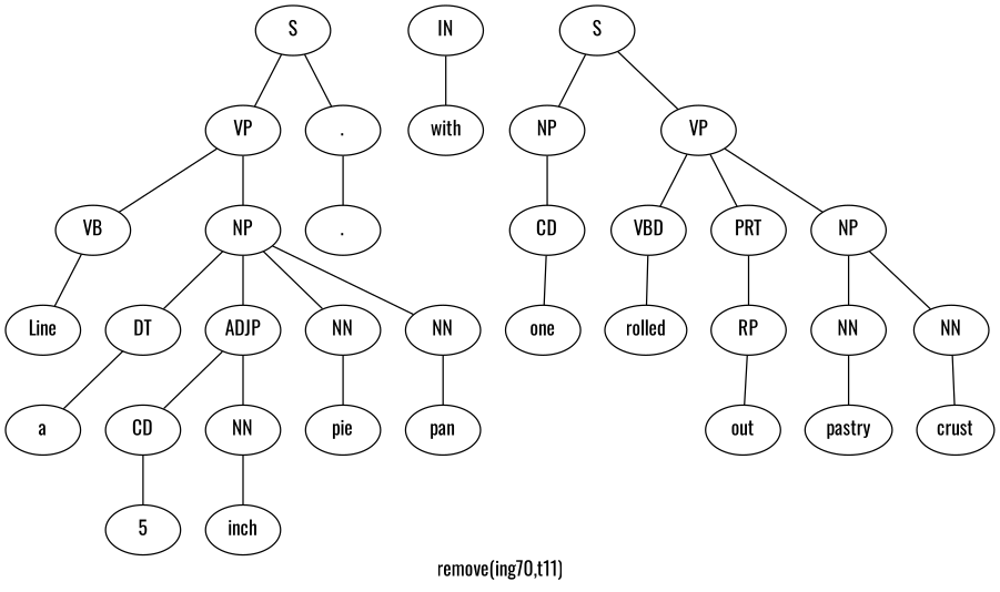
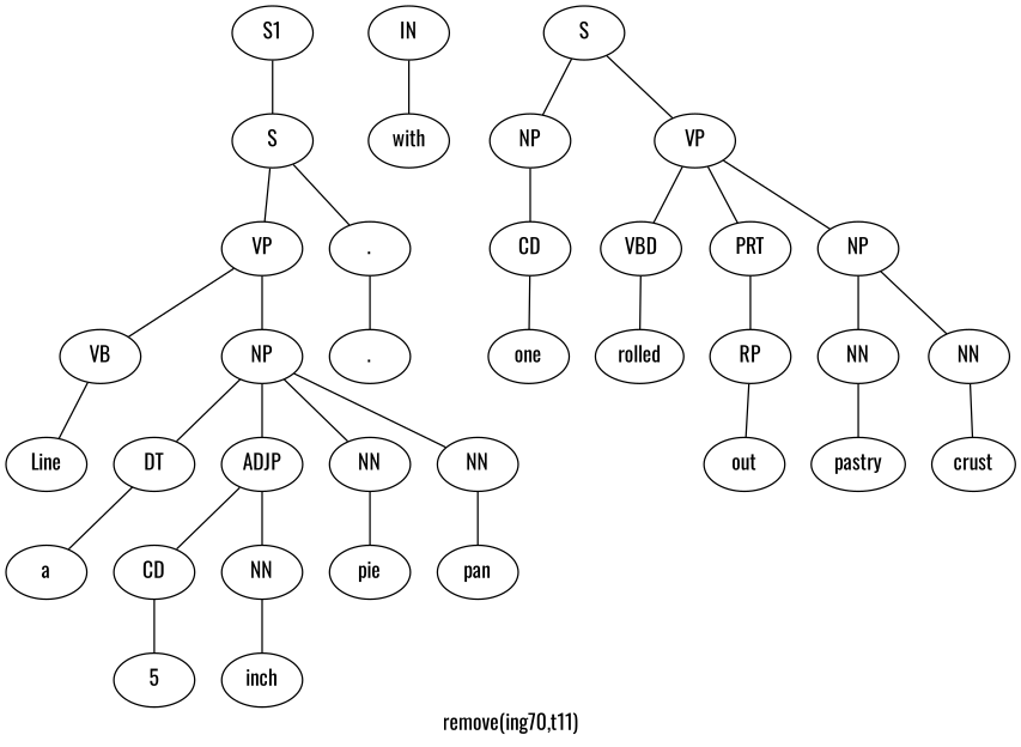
  graph {
    fontname=Oswald
    label="remove(ing70,t11)"
    node [fontname=Oswald]
    edge [fontname=Oswald]
+   n1 [label=S1]
    n2 [label=S]
    n3 [label=VP]
    n4 [label="."]
    n5 [label=VB]
    n6 [label=NP]
    n7 [label="."]
    n8 [label=Line]
    n9 [label=DT]
    n10 [label=ADJP]
    n11 [label=NN]
    n12 [label=NN]
    n13 [label=a]
    n14 [label=CD]
    n15 [label=NN]
    n16 [label=pie]
    n17 [label=pan]
    n18 [label=5]
    n19 [label=inch]
    n20 [label=IN]
    n21 [label=with]
    n22 [label=S]
    n23 [label=NP]
    n24 [label=VP]
    n25 [label=CD]
    n26 [label=VBD]
    n27 [label=PRT]
    n28 [label=NP]
    n29 [label=one]
    n30 [label=rolled]
    n31 [label=RP]
    n32 [label=NN]
    n33 [label=NN]
    n34 [label=out]
    n35 [label=pastry]
    n36 [label=crust]
+   n1 -- n2
    n2 -- n3
    n2 -- n4
    n3 -- n5
    n3 -- n6
    n4 -- n7
    n5 -- n8
    n6 -- n9
    n6 -- n10
    n6 -- n11
    n6 -- n12
    n9 -- n13
    n10 -- n14
    n10 -- n15
    n11 -- n16
    n12 -- n17
    n14 -- n18
    n15 -- n19
    n20 -- n21
    n22 -- n23
    n22 -- n24
    n23 -- n25
    n24 -- n26
    n24 -- n27
    n24 -- n28
    n25 -- n29
    n26 -- n30
    n27 -- n31
    n28 -- n32
    n28 -- n33
    n31 -- n34
    n32 -- n35
    n33 -- n36
  }
